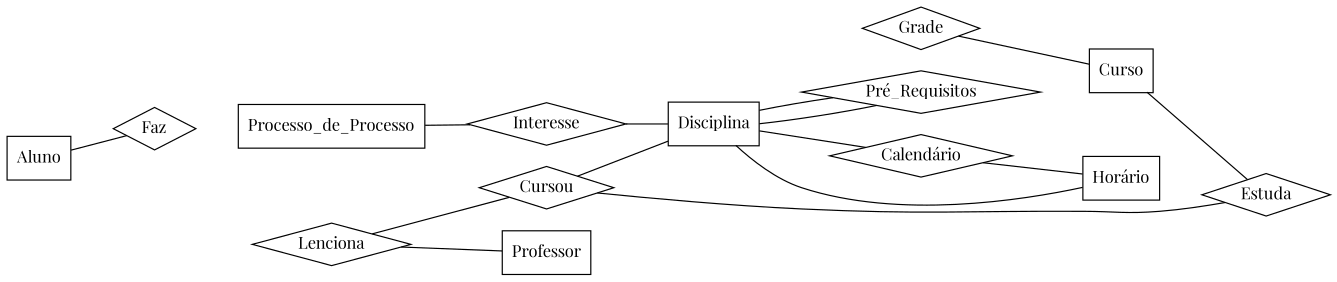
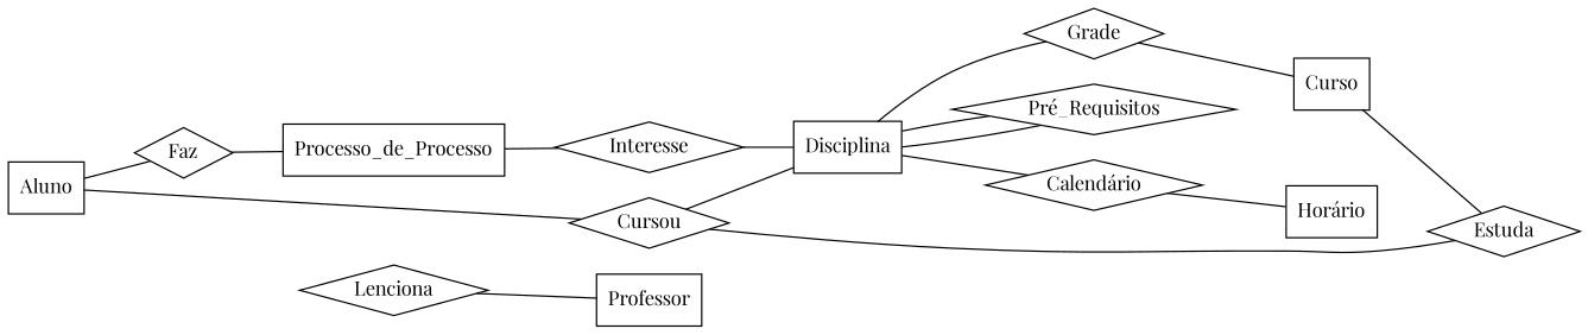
  graph {
    fontname="Playfair Display"
    rankdir=LR
    node [fontname="Playfair Display" shape=diamond]
    edge [fontname="Playfair Display"]
    Aluno [shape=record]
    Cursou
    Faz
    Disciplina [shape=record]
    n5 [label=Processo_de_Processo shape=record]
    Interesse
    "Pré_Requisitos"
    "Calendário"
    Grade
    Professor [shape=record]
    Lenciona
    "Horário" [shape=record]
    Curso [shape=record]
    Estuda
-   Lenciona -- Cursou
+   Aluno -- Cursou
    Aluno -- Faz
    Cursou -- Disciplina
+   Faz -- n5
    Disciplina -- "Pré_Requisitos"
    Disciplina -- "Calendário"
-   Disciplina -- "Horário"
+   Disciplina -- Grade
    n5 -- Interesse
    Interesse -- Disciplina
    "Pré_Requisitos" -- Disciplina
    "Calendário" -- "Horário"
    Grade -- Curso
    Lenciona -- Professor
    Curso -- Estuda
    Estuda -- Cursou
  }
